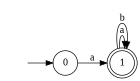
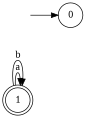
  digraph {
    rankdir=LR
    fontname="Liberation Serif"
    node [shape=circle fontname="Liberation Serif"]
    edge [fontname="Liberation Serif"]
    1 [shape=doublecircle]
    0
    -1 [style=invis]
    1 -> 1 [label=a]
    1 -> 1 [label=b]
-   0 -> 1 [label=a]
    -1 -> 0
  }
